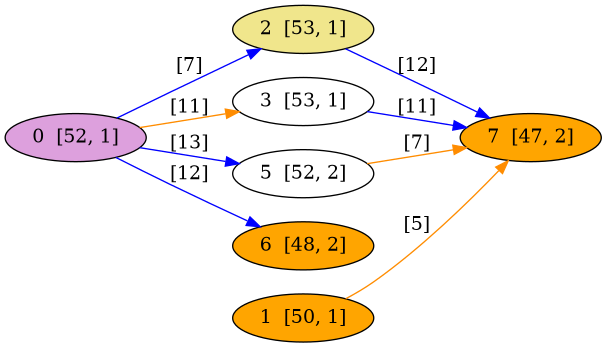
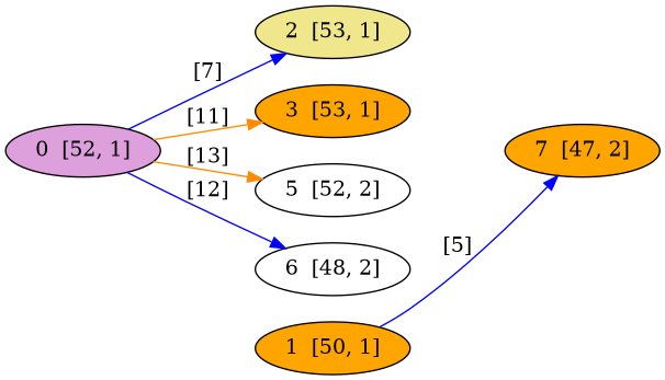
  digraph {
    rankdir=LR
    node [fillcolor=white style=filled]
    edge [color=blue]
    n1 [fillcolor=plum label="0  [52, 1]"]
    n2 [fillcolor=khaki label="2  [53, 1]"]
-   n3 [label="3  [53, 1]"]
+   n3 [fillcolor=orange label="3  [53, 1]"]
    n4 [label="5  [52, 2]"]
-   n5 [fillcolor=orange label="6  [48, 2]"]
+   n5 [label="6  [48, 2]"]
    n6 [fillcolor=orange label="1  [50, 1]"]
    n7 [fillcolor=orange label="7  [47, 2]"]
    n1 -> n2 [label="[7]"]
    n1 -> n3 [color=darkorange label="[11]"]
-   n1 -> n4 [label="[13]"]
+   n1 -> n4 [color=darkorange label="[13]"]
    n1 -> n5 [label="[12]"]
-   n2 -> n7 [label="[12]"]
-   n3 -> n7 [label="[11]"]
-   n4 -> n7 [color=darkorange label="[7]"]
-   n6 -> n7 [color=darkorange label="[5]"]
+   n6 -> n7 [label="[5]"]
  }
